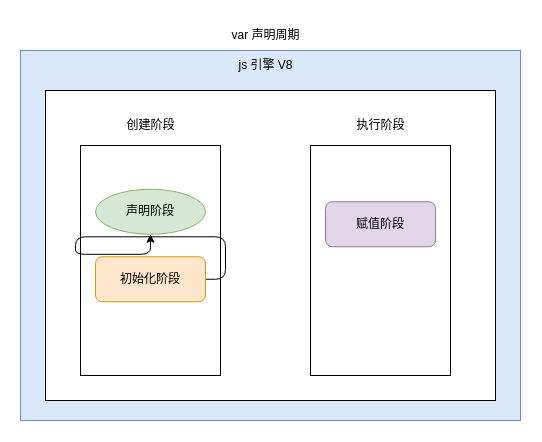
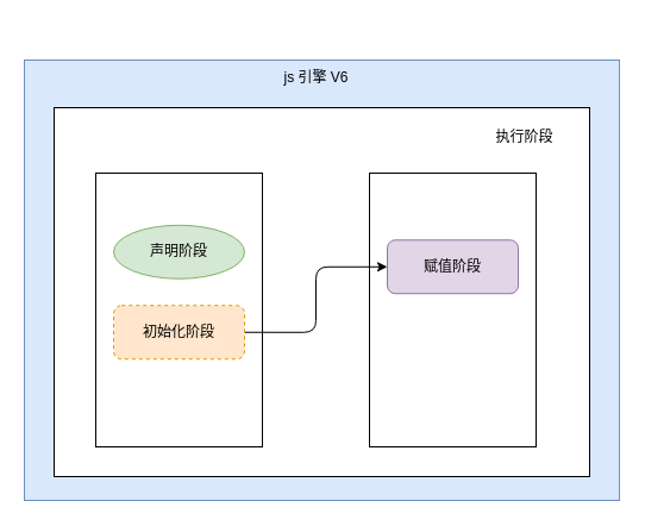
  <mxCell id="0" />
  <mxCell id="1" parent="0" />
  <mxCell id="2" value="" style="rounded=0;whiteSpace=wrap;html=1;fillColor=#dae8fc;strokeColor=#6c8ebf;" parent="1" vertex="1"><mxGeometry x="20" y="50" width="500" height="370" as="geometry" /></mxCell>
- <mxCell id="3" value="js 引擎 V8" style="text;html=1;align=center;verticalAlign=middle;resizable=0;points=[];autosize=1;strokeColor=none;fillColor=none;" parent="1" vertex="1"><mxGeometry x="225" y="50" width="80" height="30" as="geometry" /></mxCell>
+ <mxCell id="3" value="js 引擎 V6" style="text;html=1;align=center;verticalAlign=middle;resizable=0;points=[];autosize=1;strokeColor=none;fillColor=none;" parent="1" vertex="1"><mxGeometry x="225" y="50" width="80" height="30" as="geometry" /></mxCell>
  <mxCell id="4" value="" style="rounded=0;whiteSpace=wrap;html=1;" parent="1" vertex="1"><mxGeometry x="45" y="90" width="450" height="310" as="geometry" /></mxCell>
  <mxCell id="5" value="" style="rounded=0;whiteSpace=wrap;html=1;" parent="1" vertex="1"><mxGeometry x="80" y="145" width="140" height="230" as="geometry" /></mxCell>
  <mxCell id="6" value="" style="rounded=0;whiteSpace=wrap;html=1;" parent="1" vertex="1"><mxGeometry x="310" y="145" width="140" height="230" as="geometry" /></mxCell>
- <mxCell id="7" value="创建阶段" style="text;html=1;align=center;verticalAlign=middle;resizable=0;points=[];autosize=1;strokeColor=none;fillColor=none;" vertex="1" parent="1"><mxGeometry x="115" y="110" width="70" height="30" as="geometry" /></mxCell>
- <mxCell id="8" value="执行阶段" style="text;html=1;align=center;verticalAlign=middle;resizable=0;points=[];autosize=1;strokeColor=none;fillColor=none;" vertex="1" parent="1"><mxGeometry x="345" y="110" width="70" height="30" as="geometry" /></mxCell>
+ <mxCell id="8" value="执行阶段" style="text;html=1;align=center;verticalAlign=middle;resizable=0;points=[];autosize=1;strokeColor=none;fillColor=none;" vertex="1" parent="1"><mxGeometry x="405" y="100" width="70" height="30" as="geometry" /></mxCell>
  <mxCell id="9" value="声明阶段" style="ellipse;whiteSpace=wrap;html=1;fillColor=#d5e8d4;strokeColor=#82b366;" vertex="1" parent="1"><mxGeometry x="95" y="188.75" width="110" height="45" as="geometry" /></mxCell>
- <mxCell id="10" style="edgeStyle=orthogonalEdgeStyle;rounded=1;orthogonalLoop=1;jettySize=auto;html=1;exitX=1;exitY=0.5;exitDx=0;exitDy=0;" edge="1" parent="1" source="11" target="9"><mxGeometry relative="1" as="geometry" /></mxCell>
- <mxCell id="11" value="初始化阶段" style="rounded=1;whiteSpace=wrap;html=1;fillColor=#ffe6cc;strokeColor=#d79b00;" vertex="1" parent="1"><mxGeometry x="95" y="256.25" width="110" height="45" as="geometry" /></mxCell>
+ <mxCell id="10" style="edgeStyle=orthogonalEdgeStyle;rounded=1;orthogonalLoop=1;jettySize=auto;html=1;exitX=1;exitY=0.5;exitDx=0;exitDy=0;entryX=0;entryY=0.5;entryDx=0;entryDy=0;" edge="1" parent="1" source="11" target="12"><mxGeometry relative="1" as="geometry" /></mxCell>
+ <mxCell id="11" value="初始化阶段" style="rounded=1;whiteSpace=wrap;html=1;fillColor=#ffe6cc;strokeColor=#d79b00;dashed=1;" vertex="1" parent="1"><mxGeometry x="95" y="256.25" width="110" height="45" as="geometry" /></mxCell>
  <mxCell id="12" value="赋值阶段" style="rounded=1;whiteSpace=wrap;html=1;fillColor=#e1d5e7;strokeColor=#9673a6;" vertex="1" parent="1"><mxGeometry x="325" y="201.25" width="110" height="45" as="geometry" /></mxCell>
- <mxCell id="13" value="var 声明周期" style="text;html=1;align=center;verticalAlign=middle;resizable=0;points=[];autosize=1;strokeColor=none;fillColor=none;" vertex="1" parent="1"><mxGeometry x="220" y="20" width="90" height="30" as="geometry" /></mxCell>
